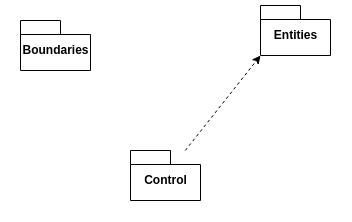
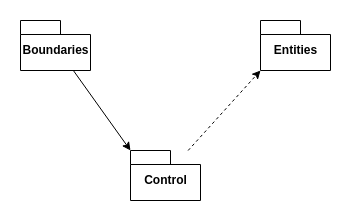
  <mxCell id="0" />
  <mxCell id="1" parent="0" />
  <mxCell id="2" style="edgeStyle=none;rounded=0;orthogonalLoop=1;jettySize=auto;html=1;entryX=0;entryY=0;entryDx=0;entryDy=50;entryPerimeter=0;dashed=1;" edge="1" parent="1" source="3" target="4"><mxGeometry relative="1" as="geometry" /></mxCell>
  <mxCell id="3" value="Control" style="shape=folder;fontStyle=1;spacingTop=10;tabWidth=40;tabHeight=14;tabPosition=left;html=1;" vertex="1" parent="1"><mxGeometry x="130" y="150" width="70" height="50" as="geometry" /></mxCell>
- <mxCell id="4" value="Entities" style="shape=folder;fontStyle=1;spacingTop=10;tabWidth=40;tabHeight=14;tabPosition=left;html=1;" vertex="1" parent="1"><mxGeometry x="260" y="5" width="70" height="50" as="geometry" /></mxCell>
+ <mxCell id="4" value="Entities" style="shape=folder;fontStyle=1;spacingTop=10;tabWidth=40;tabHeight=14;tabPosition=left;html=1;" vertex="1" parent="1"><mxGeometry x="260" y="20" width="70" height="50" as="geometry" /></mxCell>
+ <mxCell id="5" style="rounded=0;orthogonalLoop=1;jettySize=auto;html=1;entryX=0;entryY=0;entryDx=0;entryDy=0;entryPerimeter=0;" edge="1" parent="1" source="6" target="3"><mxGeometry relative="1" as="geometry" /></mxCell>
  <mxCell id="6" value="Boundaries" style="shape=folder;fontStyle=1;spacingTop=10;tabWidth=40;tabHeight=14;tabPosition=left;html=1;" vertex="1" parent="1"><mxGeometry x="20" y="20" width="70" height="50" as="geometry" /></mxCell>
